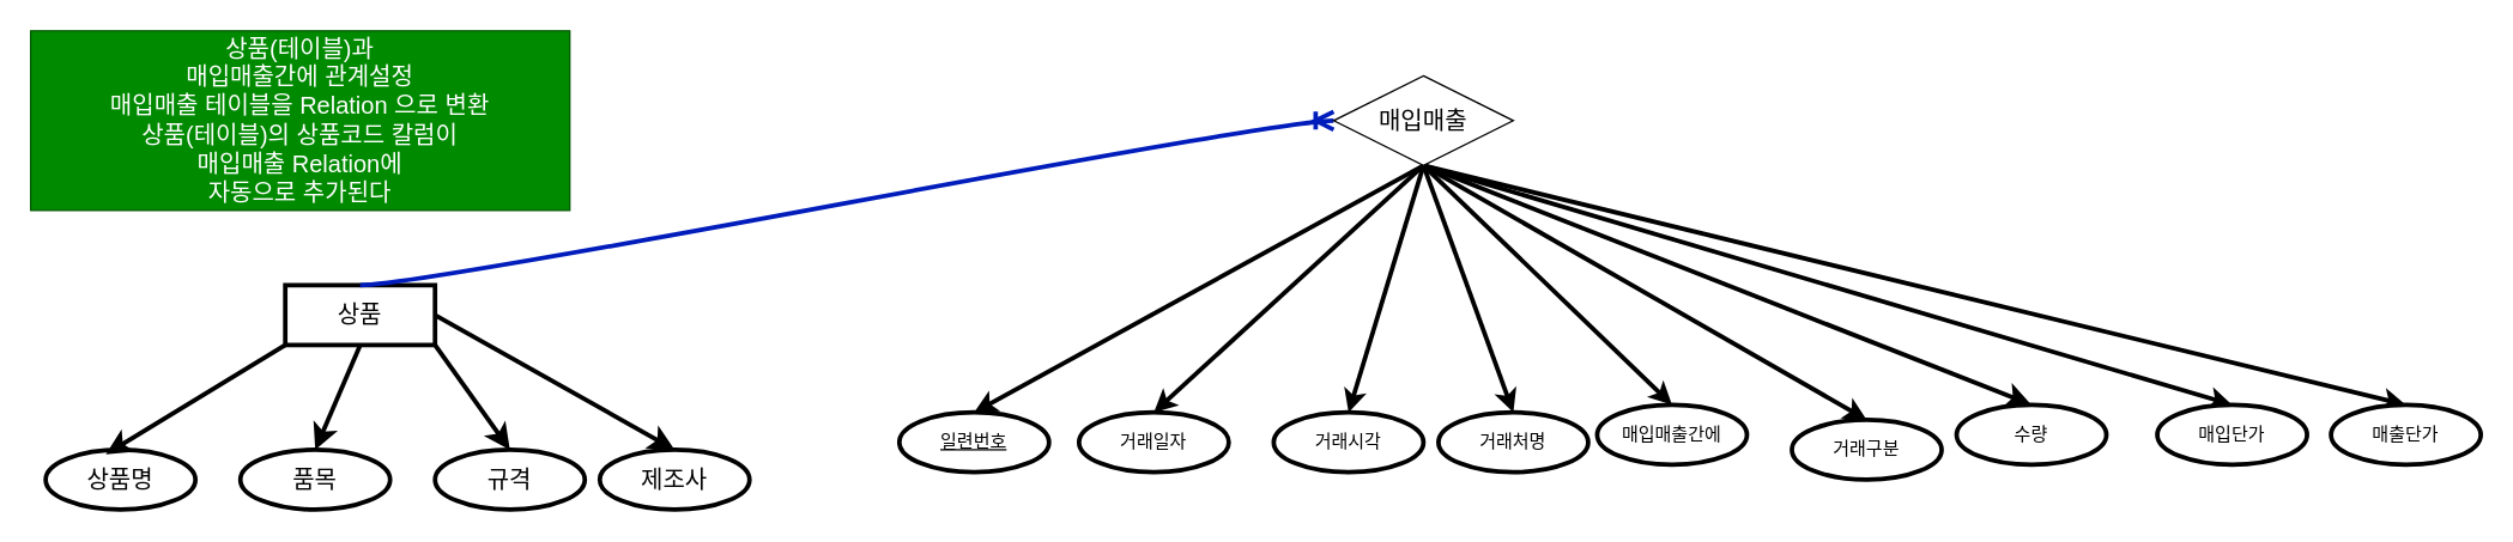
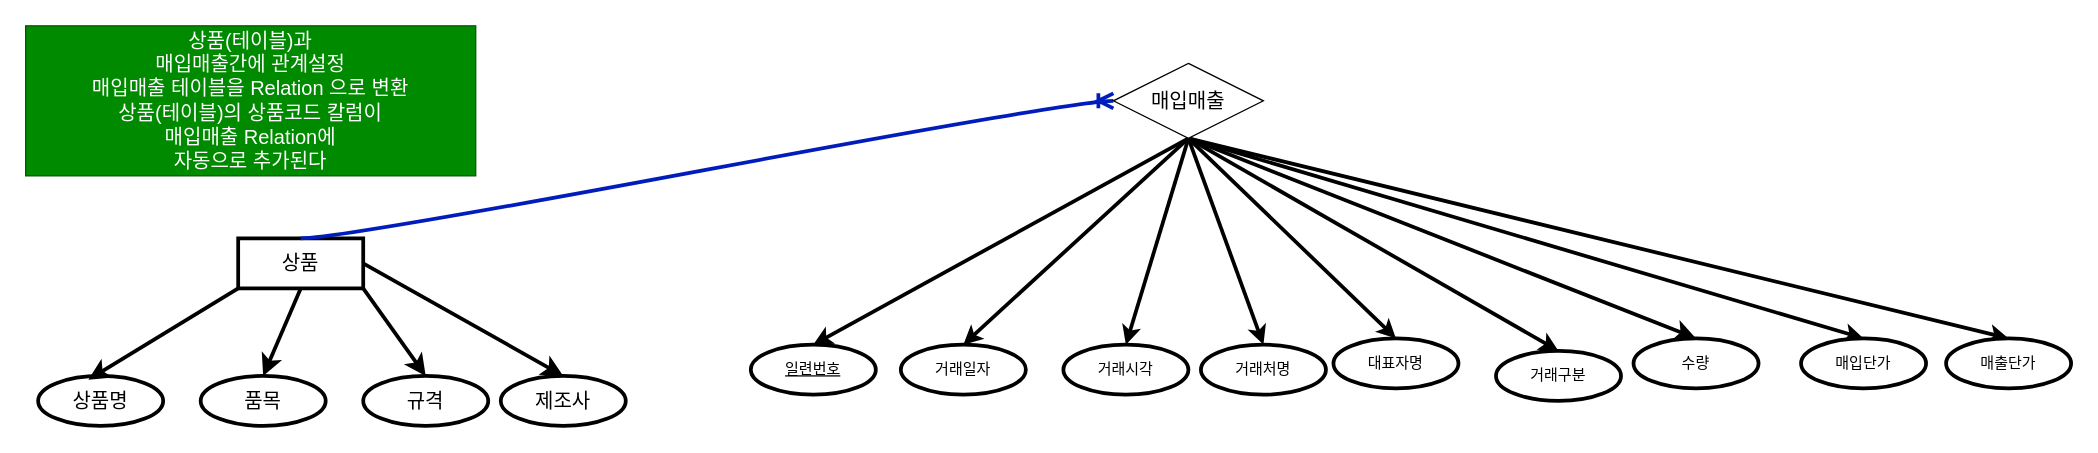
  <mxCell id="0" />
  <mxCell id="1" parent="0" />
  <mxCell id="2" style="rounded=0;orthogonalLoop=1;jettySize=auto;html=1;exitX=0.5;exitY=1;exitDx=0;exitDy=0;entryX=0.5;entryY=0;entryDx=0;entryDy=0;strokeWidth=3;" parent="1" source="30" target="10" edge="1"><mxGeometry relative="1" as="geometry"><mxPoint x="864" y="200" as="sourcePoint" /></mxGeometry></mxCell>
  <mxCell id="3" style="rounded=0;orthogonalLoop=1;jettySize=auto;html=1;exitX=0.5;exitY=1;exitDx=0;exitDy=0;entryX=0.5;entryY=0;entryDx=0;entryDy=0;strokeWidth=3;" parent="1" source="30" target="11" edge="1"><mxGeometry relative="1" as="geometry"><mxPoint x="864" y="200" as="sourcePoint" /></mxGeometry></mxCell>
  <mxCell id="4" style="rounded=0;orthogonalLoop=1;jettySize=auto;html=1;exitX=0.5;exitY=1;exitDx=0;exitDy=0;entryX=0.5;entryY=0;entryDx=0;entryDy=0;strokeWidth=3;" parent="1" source="30" target="12" edge="1"><mxGeometry relative="1" as="geometry"><mxPoint x="889" y="200" as="sourcePoint" /></mxGeometry></mxCell>
  <mxCell id="5" style="rounded=0;orthogonalLoop=1;jettySize=auto;html=1;exitX=0.5;exitY=1;exitDx=0;exitDy=0;entryX=0.5;entryY=0;entryDx=0;entryDy=0;strokeWidth=3;" parent="1" source="30" target="13" edge="1"><mxGeometry relative="1" as="geometry"><mxPoint x="939" y="200" as="sourcePoint" /></mxGeometry></mxCell>
  <mxCell id="6" style="rounded=0;orthogonalLoop=1;jettySize=auto;html=1;exitX=0.5;exitY=1;exitDx=0;exitDy=0;entryX=0.5;entryY=0;entryDx=0;entryDy=0;strokeWidth=3;" parent="1" source="30" target="14" edge="1"><mxGeometry relative="1" as="geometry"><mxPoint x="964" y="200" as="sourcePoint" /></mxGeometry></mxCell>
  <mxCell id="7" style="rounded=0;orthogonalLoop=1;jettySize=auto;html=1;exitX=0.5;exitY=1;exitDx=0;exitDy=0;entryX=0.5;entryY=0;entryDx=0;entryDy=0;strokeWidth=3;" parent="1" source="30" target="18" edge="1"><mxGeometry relative="1" as="geometry"><mxPoint x="939" y="200" as="sourcePoint" /><mxPoint x="1374" y="270" as="targetPoint" /></mxGeometry></mxCell>
  <mxCell id="8" style="rounded=0;orthogonalLoop=1;jettySize=auto;html=1;exitX=0.5;exitY=1;exitDx=0;exitDy=0;entryX=0.5;entryY=0;entryDx=0;entryDy=0;strokeWidth=3;" parent="1" source="30" target="16" edge="1"><mxGeometry relative="1" as="geometry"><mxPoint x="964" y="200" as="sourcePoint" /></mxGeometry></mxCell>
  <mxCell id="9" style="rounded=0;orthogonalLoop=1;jettySize=auto;html=1;exitX=0.5;exitY=1;exitDx=0;exitDy=0;entryX=0.5;entryY=0;entryDx=0;entryDy=0;strokeWidth=3;" parent="1" source="30" target="17" edge="1"><mxGeometry relative="1" as="geometry"><mxPoint x="964" y="200" as="sourcePoint" /></mxGeometry></mxCell>
  <mxCell id="10" value="일련번호&lt;br&gt;" style="ellipse;whiteSpace=wrap;html=1;align=center;fontStyle=4;strokeWidth=3;" parent="1" vertex="1"><mxGeometry x="600" y="275" width="100" height="40" as="geometry" /></mxCell>
  <mxCell id="11" value="거래일자&lt;br&gt;" style="ellipse;whiteSpace=wrap;html=1;align=center;strokeWidth=3;" parent="1" vertex="1"><mxGeometry x="720" y="275" width="100" height="40" as="geometry" /></mxCell>
  <mxCell id="12" value="거래시각" style="ellipse;whiteSpace=wrap;html=1;align=center;strokeWidth=3;" parent="1" vertex="1"><mxGeometry x="850" y="275" width="100" height="40" as="geometry" /></mxCell>
  <mxCell id="13" value="거래처명&lt;br&gt;" style="ellipse;whiteSpace=wrap;html=1;align=center;strokeWidth=3;" parent="1" vertex="1"><mxGeometry x="960" y="275" width="100" height="40" as="geometry" /></mxCell>
- <mxCell id="14" value="매입매출간에" style="ellipse;whiteSpace=wrap;html=1;align=center;strokeWidth=3;" parent="1" vertex="1"><mxGeometry x="1066" y="270" width="100" height="40" as="geometry" /></mxCell>
+ <mxCell id="14" value="대표자명" style="ellipse;whiteSpace=wrap;html=1;align=center;strokeWidth=3;" parent="1" vertex="1"><mxGeometry x="1066" y="270" width="100" height="40" as="geometry" /></mxCell>
  <mxCell id="15" value="수량" style="ellipse;whiteSpace=wrap;html=1;align=center;strokeWidth=3;" parent="1" vertex="1"><mxGeometry x="1306" y="270" width="100" height="40" as="geometry" /></mxCell>
  <mxCell id="16" value="매입단가" style="ellipse;whiteSpace=wrap;html=1;align=center;strokeWidth=3;" parent="1" vertex="1"><mxGeometry x="1440" y="270" width="100" height="40" as="geometry" /></mxCell>
  <mxCell id="17" value="매출단가&lt;br&gt;" style="ellipse;whiteSpace=wrap;html=1;align=center;strokeWidth=3;" parent="1" vertex="1"><mxGeometry x="1556" y="270" width="100" height="40" as="geometry" /></mxCell>
  <mxCell id="18" value="거래구분" style="ellipse;whiteSpace=wrap;html=1;align=center;strokeWidth=3;" vertex="1" parent="1"><mxGeometry x="1196" y="280" width="100" height="40" as="geometry" /></mxCell>
  <mxCell id="19" style="edgeStyle=none;curved=1;rounded=0;orthogonalLoop=1;jettySize=auto;html=1;exitX=0.5;exitY=1;exitDx=0;exitDy=0;entryX=0.5;entryY=0;entryDx=0;entryDy=0;fontSize=12;startSize=8;endSize=8;strokeWidth=3;" edge="1" parent="1" source="22" target="24"><mxGeometry relative="1" as="geometry" /></mxCell>
  <mxCell id="20" style="edgeStyle=none;curved=1;rounded=0;orthogonalLoop=1;jettySize=auto;html=1;exitX=1;exitY=1;exitDx=0;exitDy=0;entryX=0.5;entryY=0;entryDx=0;entryDy=0;fontSize=12;startSize=8;endSize=8;strokeWidth=3;" edge="1" parent="1" source="22" target="25"><mxGeometry relative="1" as="geometry" /></mxCell>
  <mxCell id="21" style="edgeStyle=none;curved=1;rounded=0;orthogonalLoop=1;jettySize=auto;html=1;exitX=1;exitY=0.5;exitDx=0;exitDy=0;entryX=0.5;entryY=0;entryDx=0;entryDy=0;fontSize=12;startSize=8;endSize=8;strokeWidth=3;" edge="1" parent="1" source="22" target="26"><mxGeometry relative="1" as="geometry" /></mxCell>
  <mxCell id="22" value="상품&lt;br&gt;" style="whiteSpace=wrap;html=1;align=center;fontSize=16;strokeWidth=3;" vertex="1" parent="1"><mxGeometry x="190" y="190" width="100" height="40" as="geometry" /></mxCell>
  <mxCell id="23" value="상품명&lt;br&gt;" style="ellipse;whiteSpace=wrap;html=1;align=center;fontSize=16;strokeWidth=3;" vertex="1" parent="1"><mxGeometry x="30" y="300" width="100" height="40" as="geometry" /></mxCell>
  <mxCell id="24" value="품목" style="ellipse;whiteSpace=wrap;html=1;align=center;fontSize=16;strokeWidth=3;" vertex="1" parent="1"><mxGeometry x="160" y="300" width="100" height="40" as="geometry" /></mxCell>
  <mxCell id="25" value="규격" style="ellipse;whiteSpace=wrap;html=1;align=center;fontSize=16;strokeWidth=3;" vertex="1" parent="1"><mxGeometry x="290" y="300" width="100" height="40" as="geometry" /></mxCell>
  <mxCell id="26" value="제조사" style="ellipse;whiteSpace=wrap;html=1;align=center;fontSize=16;strokeWidth=3;" vertex="1" parent="1"><mxGeometry x="400" y="300" width="100" height="40" as="geometry" /></mxCell>
  <mxCell id="27" style="edgeStyle=none;curved=1;rounded=0;orthogonalLoop=1;jettySize=auto;html=1;exitX=0;exitY=1;exitDx=0;exitDy=0;entryX=0.402;entryY=0.075;entryDx=0;entryDy=0;entryPerimeter=0;fontSize=12;startSize=8;endSize=8;strokeWidth=3;" edge="1" parent="1" source="22" target="23"><mxGeometry relative="1" as="geometry" /></mxCell>
  <mxCell id="28" value="" style="edgeStyle=entityRelationEdgeStyle;fontSize=12;html=1;endArrow=ERoneToMany;rounded=0;startSize=8;endSize=8;curved=1;entryX=0;entryY=0.5;entryDx=0;entryDy=0;exitX=0.5;exitY=0;exitDx=0;exitDy=0;strokeWidth=3;fillColor=#0050ef;strokeColor=#001DBC;" edge="1" parent="1" source="22" target="30"><mxGeometry width="100" height="100" relative="1" as="geometry"><mxPoint x="600" y="120" as="sourcePoint" /><mxPoint x="864" y="180" as="targetPoint" /></mxGeometry></mxCell>
  <mxCell id="29" style="edgeStyle=none;curved=1;rounded=0;orthogonalLoop=1;jettySize=auto;html=1;exitX=0.5;exitY=1;exitDx=0;exitDy=0;entryX=0.5;entryY=0;entryDx=0;entryDy=0;fontSize=12;startSize=8;endSize=8;strokeWidth=3;" edge="1" parent="1" source="30" target="15"><mxGeometry relative="1" as="geometry" /></mxCell>
  <mxCell id="30" value="매입매출&lt;br&gt;" style="shape=rhombus;perimeter=rhombusPerimeter;whiteSpace=wrap;html=1;align=center;fontSize=16;" vertex="1" parent="1"><mxGeometry x="890" y="50" width="120" height="60" as="geometry" /></mxCell>
  <mxCell id="31" value="상품(테이블)과&lt;br&gt;매입매출간에 관계설정&lt;br&gt;매입매출 테이블을 Relation 으로 변환&lt;br&gt;상품(테이블)의 상품코드 칼럼이&lt;br&gt;매입매출 Relation에 &lt;br&gt;자동으로 추가된다" style="rounded=0;whiteSpace=wrap;html=1;fontSize=16;fillColor=#008a00;fontColor=#ffffff;strokeColor=#005700;" vertex="1" parent="1"><mxGeometry x="20" y="20" width="360" height="120" as="geometry" /></mxCell>
